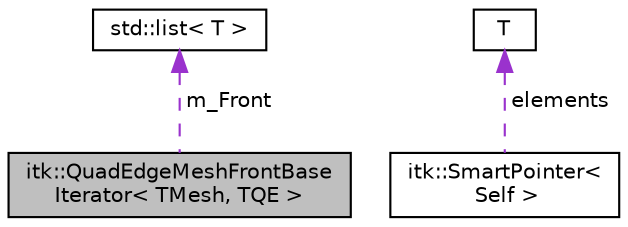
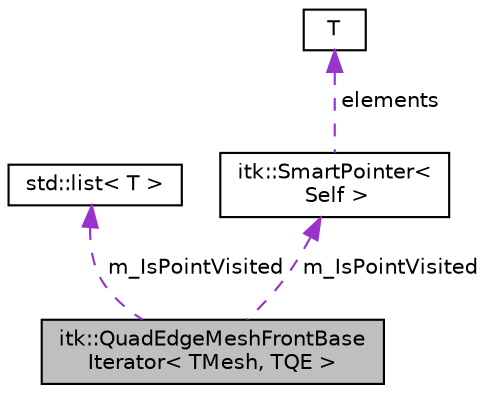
  digraph {
    node [color=black fillcolor=white fontname=Helvetica fontsize=10 shape=record style=filled]
    edge [color=darkorchid3 dir=back fontname=Helvetica fontsize=10 labelfontname=Helvetica labelfontsize=10 style=dashed]
    n1 [fillcolor=grey75 fontcolor=black height=0.2 label="itk::QuadEdgeMeshFrontBase\lIterator\< TMesh, TQE \>" width=0.4]
    n2 [height=0.2 label="std::list\< T \>" width=0.4]
    n3 [height=0.2 label=T width=0.4]
    n4 [height=0.2 label="itk::SmartPointer\<\l Self \>" width=0.4]
-   n2 -> n1 [label=" m_Front"]
+   n2 -> n1 [label=" m_IsPointVisited"]
    n3 -> n4 [label=" elements"]
+   n4 -> n1 [label=" m_IsPointVisited"]
  }
